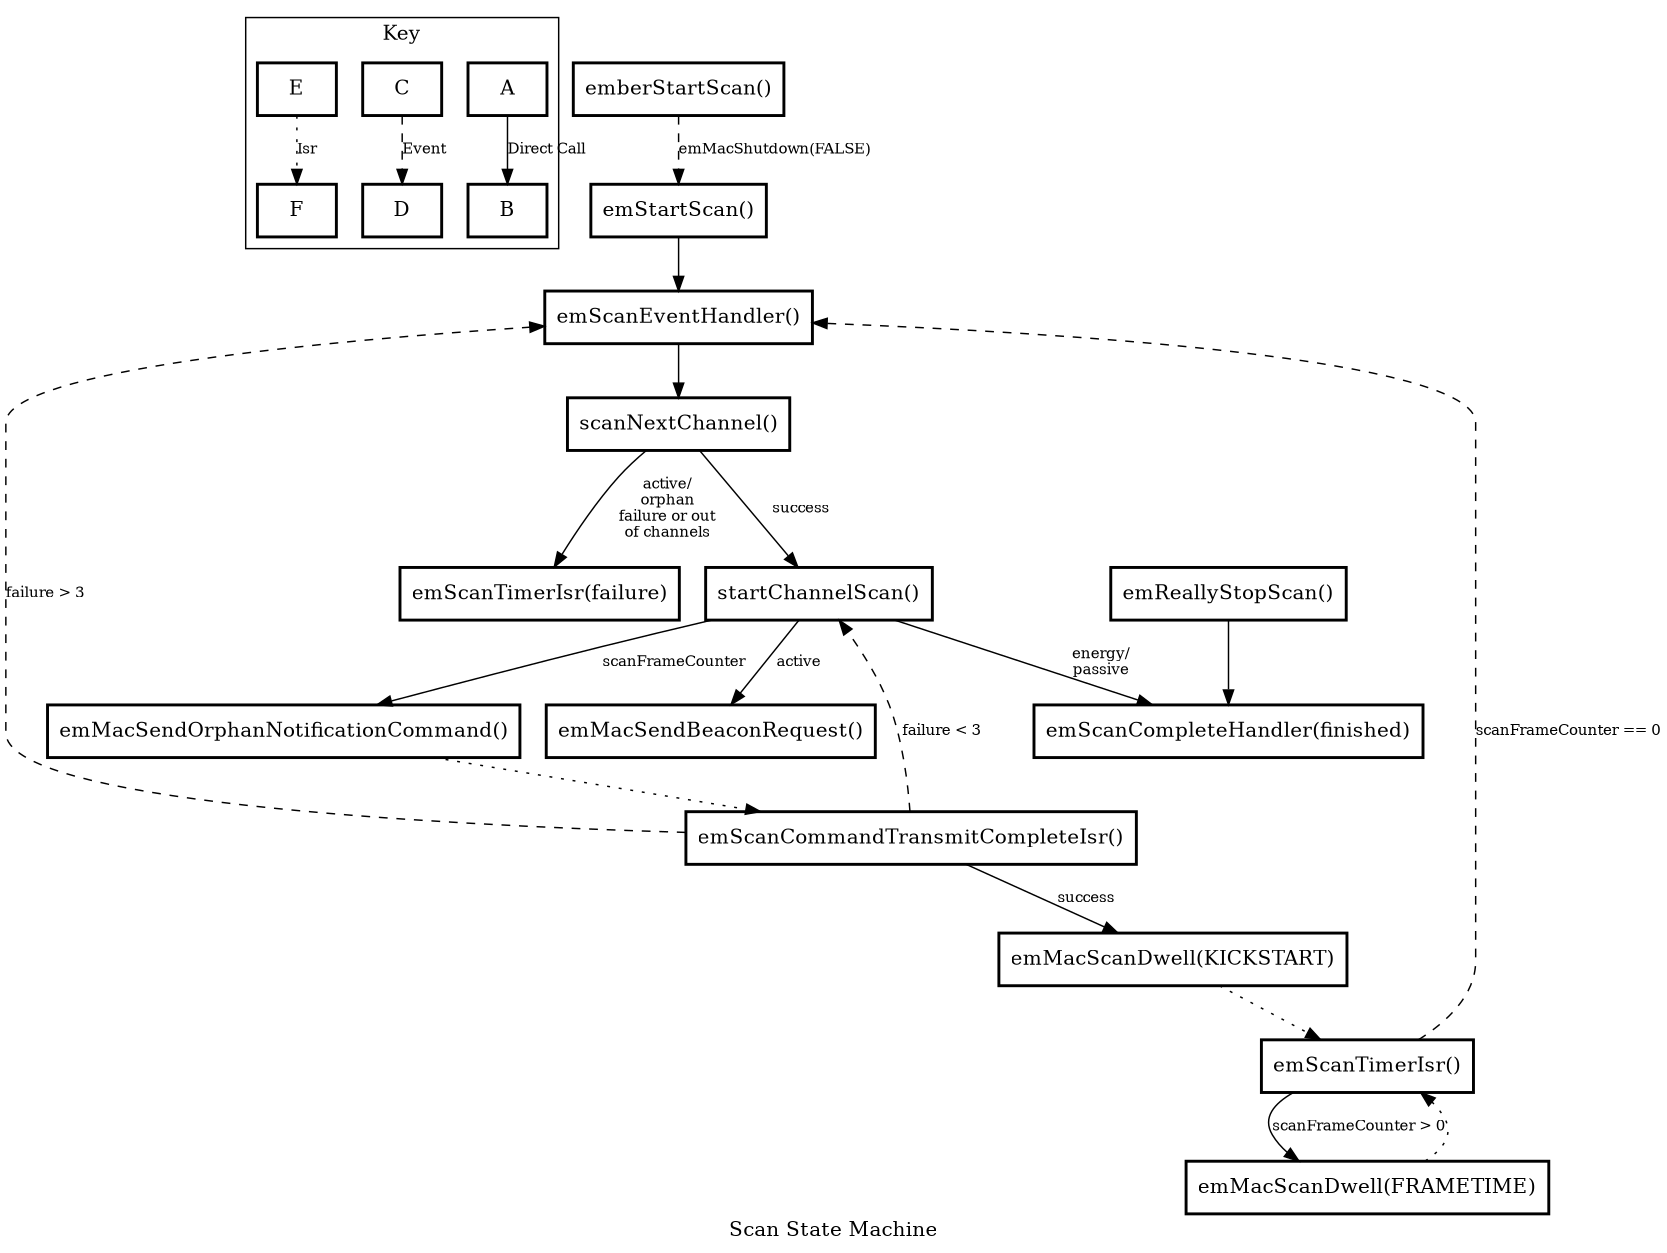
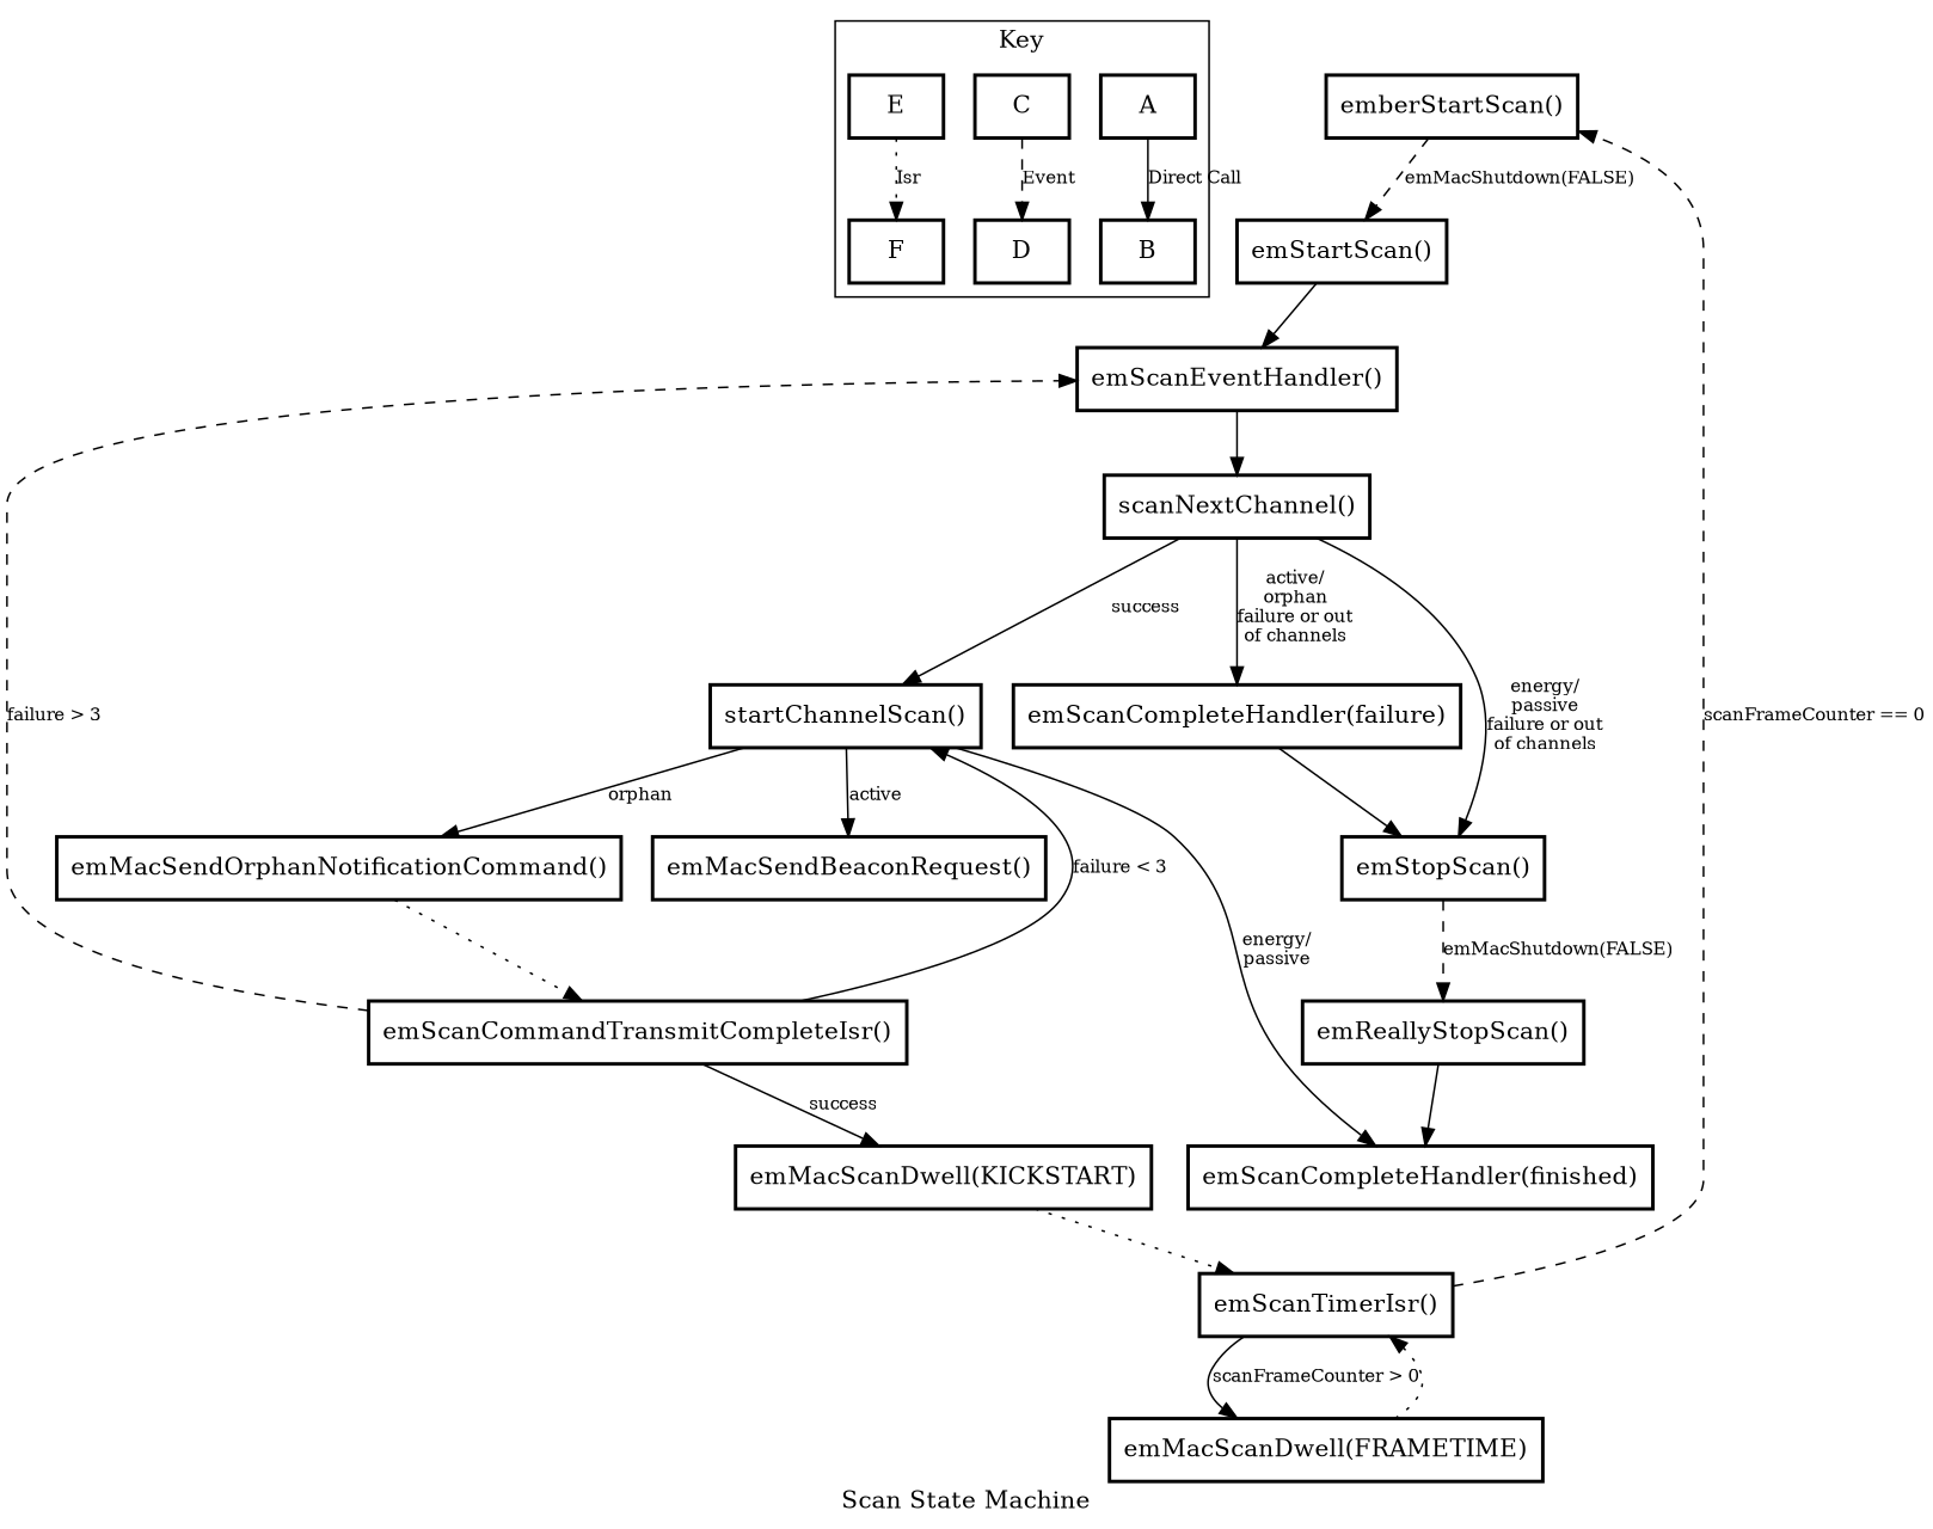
  digraph {
    label="Scan State Machine"
    node [shape=box style=bold]
    edge [fontsize=10.00 labeldistance=3.0 labelfontsize=10.00]
    A
    B
    C
    D
    E
    F
    n7 [label="emberStartScan()"]
    n8 [label="emStartScan()"]
    n9 [label="emScanEventHandler()"]
    n10 [label="scanNextChannel()"]
    n11 [label="startChannelScan()"]
-   n12 [label="emScanTimerIsr(failure)"]
+   n12 [label="emScanCompleteHandler(failure)"]
+   n13 [label="emStopScan()"]
    n14 [label="emMacSendBeaconRequest()"]
    n15 [label="emMacSendOrphanNotificationCommand()"]
    n16 [label="emScanCompleteHandler(finished)"]
    n17 [label="emReallyStopScan()"]
    n18 [label="emScanCommandTransmitCompleteIsr()"]
    n19 [label="emMacScanDwell(KICKSTART)"]
    n20 [label="emScanTimerIsr()"]
    n21 [label="emMacScanDwell(FRAMETIME)"]
    subgraph cluster_1 {
      label=Key
      style=solid
      A
      B
      C
      D
      E
      F
    }
    A -> B [label="Direct Call" style=solid]
    C -> D [label=Event style=dashed]
    E -> F [label=Isr style=dotted]
    n7 -> n8 [label="emMacShutdown(FALSE)" style=dashed]
    n8 -> n9
    n9 -> n10
    n10 -> n11 [label=success]
    n10 -> n12 [label="active/\norphan\nfailure or out\nof channels"]
+   n10 -> n13 [label="energy/\npassive\nfailure or out\nof channels"]
    n11 -> n14 [label=active]
-   n11 -> n15 [label=scanFrameCounter]
+   n11 -> n15 [label=orphan]
    n11 -> n16 [label="energy/\npassive"]
+   n12 -> n13
+   n13 -> n17 [label="emMacShutdown(FALSE)" style=dashed]
    n15 -> n18 [style=dotted]
    n17 -> n16
    n18 -> n9 [label="failure > 3" style=dashed]
-   n18 -> n11 [label="failure < 3" style=dashed]
+   n18 -> n11 [label="failure < 3"]
    n18 -> n19 [label=success]
    n19 -> n20 [style=dotted]
-   n20 -> n9 [label="scanFrameCounter == 0" style=dashed]
+   n20 -> n7 [label="scanFrameCounter == 0" style=dashed]
    n20 -> n21 [label="scanFrameCounter > 0"]
    n21 -> n20 [style=dotted]
  }
